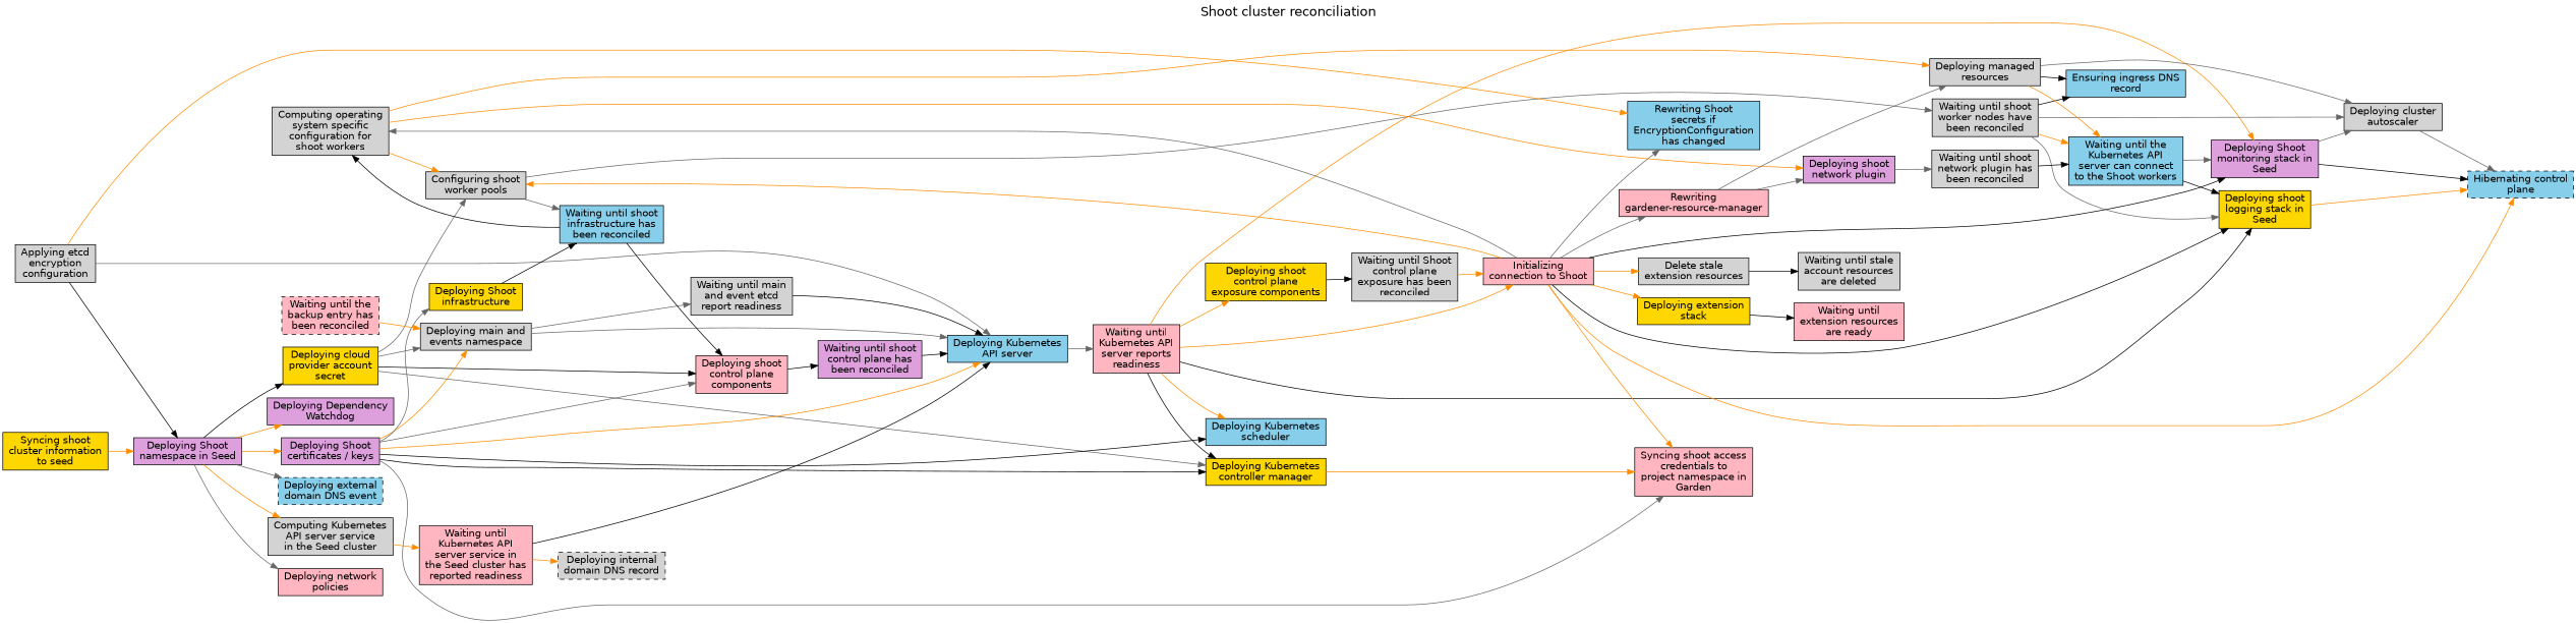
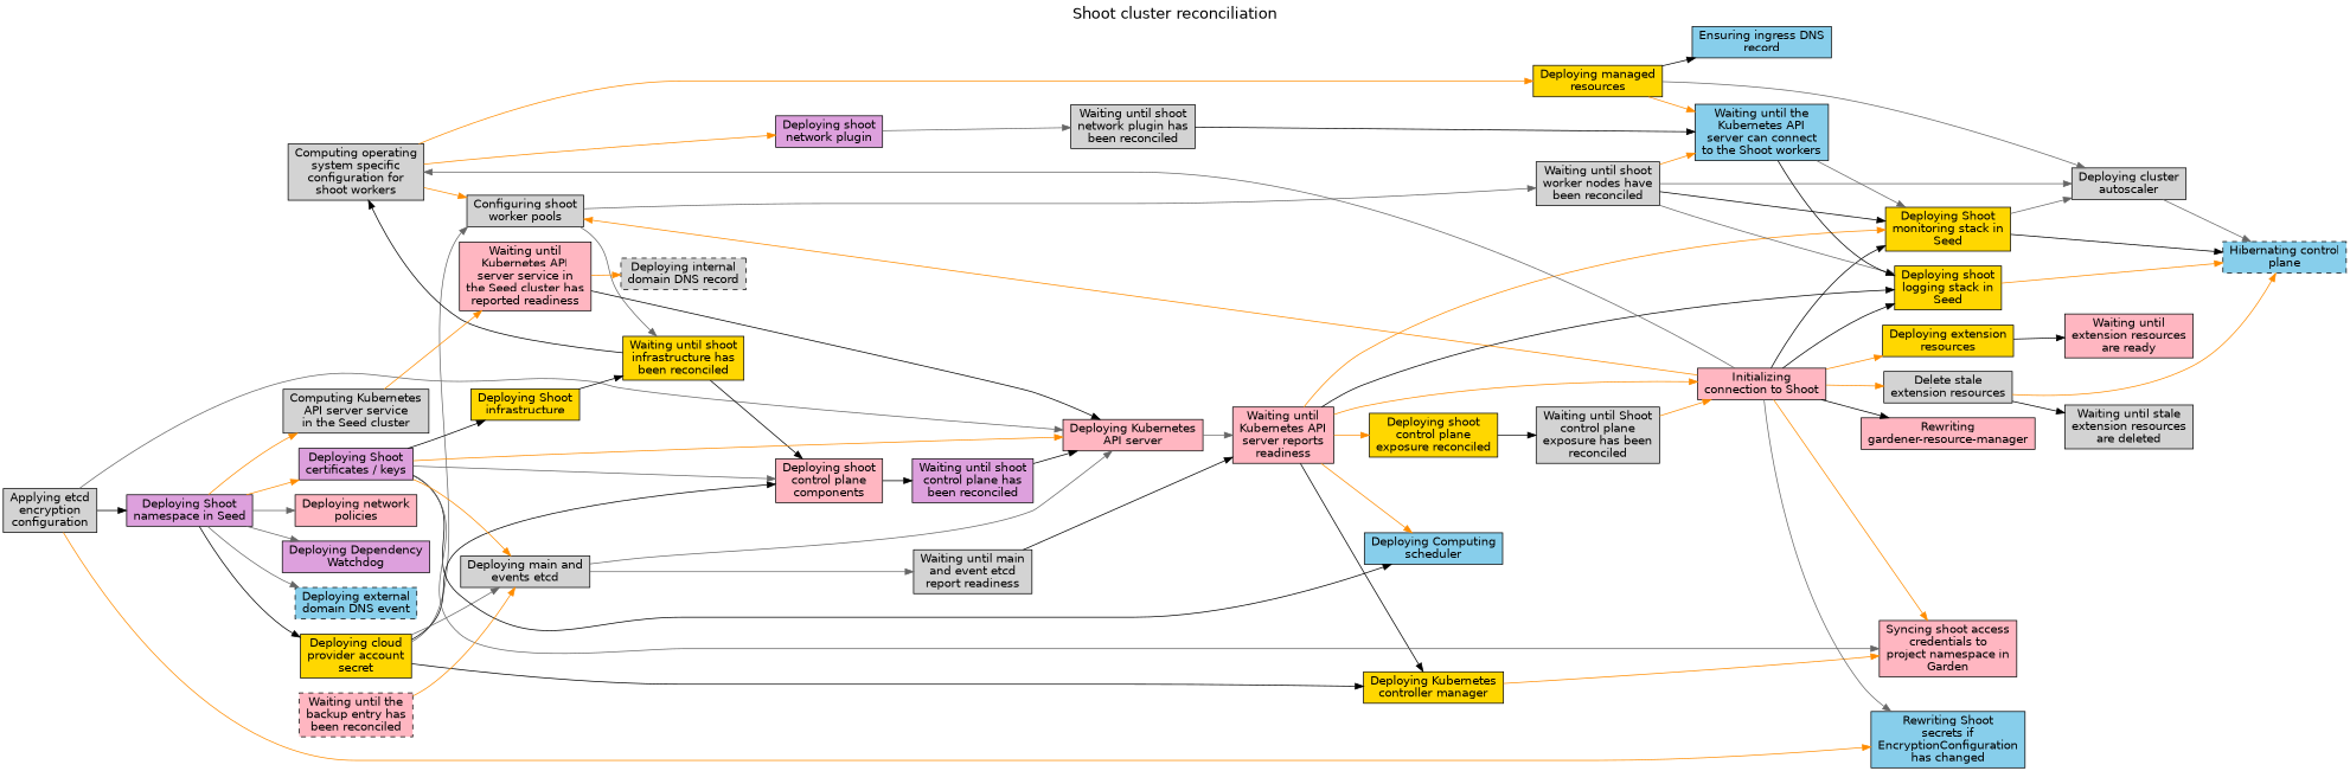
  strict digraph {
    fontname=Helvetica
    fontsize=18
    label="Shoot cluster reconciliation"
    labelloc=t
    rankdir=LR
    node [fillcolor=lightgrey fontname=Helvetica fontsize=14 group=mandatory shape=box style=filled]
    edge [color=darkorange]
    n1 [fillcolor=gold label="Deploying shoot\nlogging stack in\nSeed"]
    n2 [fillcolor=skyblue group=optional label="Hibernating control\nplane" style="filled,dashed"]
    n3 [fillcolor=lightpink label="Waiting until\nKubernetes API\nserver reports\nreadiness"]
    n4 [fillcolor=gold label="Deploying Kubernetes\ncontroller manager"]
-   n5 [fillcolor=plum label="Deploying Shoot\nmonitoring stack in\nSeed"]
-   n6 [fillcolor=skyblue label="Deploying Kubernetes\nscheduler"]
+   n5 [fillcolor=gold label="Deploying Shoot\nmonitoring stack in\nSeed"]
+   n6 [fillcolor=skyblue label="Deploying Computing\nscheduler"]
    n7 [fillcolor=lightpink label="Initializing\nconnection to Shoot"]
-   n8 [fillcolor=gold label="Deploying shoot\ncontrol plane\nexposure components"]
+   n8 [fillcolor=gold label="Deploying shoot\ncontrol plane\nexposure reconciled"]
    n9 [fillcolor=lightpink label="Syncing shoot access\ncredentials to\nproject namespace in\nGarden"]
    n10 [label="Deploying cluster\nautoscaler"]
    n11 [fillcolor=skyblue label="Rewriting Shoot\nsecrets if\nEncryptionConfiguration\nhas changed"]
    n12 [label="Configuring shoot\nworker pools"]
    n13 [label="Computing operating\nsystem specific\nconfiguration for\nshoot workers"]
-   n14 [fillcolor=gold label="Deploying extension\nstack"]
+   n14 [fillcolor=gold label="Deploying extension\nresources"]
    n15 [label="Delete stale\nextension resources"]
    n16 [fillcolor=lightpink label="Rewriting\ngardener-resource-manager"]
    n17 [label="Waiting until Shoot\ncontrol plane\nexposure has been\nreconciled"]
    n18 [label="Applying etcd\nencryption\nconfiguration"]
-   n19 [fillcolor=skyblue label="Deploying Kubernetes\nAPI server"]
+   n19 [fillcolor=lightpink label="Deploying Kubernetes\nAPI server"]
    n20 [fillcolor=plum label="Deploying Shoot\nnamespace in Seed"]
    n21 [fillcolor=plum label="Waiting until shoot\ncontrol plane has\nbeen reconciled"]
    n22 [label="Waiting until shoot\nworker nodes have\nbeen reconciled"]
    n23 [fillcolor=skyblue label="Waiting until the\nKubernetes API\nserver can connect\nto the Shoot workers"]
    n24 [fillcolor=gold label="Deploying cloud\nprovider account\nsecret"]
    n25 [fillcolor=lightpink label="Deploying shoot\ncontrol plane\ncomponents"]
-   n26 [label="Deploying main and\nevents namespace"]
+   n26 [label="Deploying main and\nevents etcd"]
    n27 [label="Waiting until main\nand event etcd\nreport readiness"]
    n28 [fillcolor=gold label="Deploying Shoot\ninfrastructure"]
-   n29 [fillcolor=skyblue label="Waiting until shoot\ninfrastructure has\nbeen reconciled"]
+   n29 [fillcolor=gold label="Waiting until shoot\ninfrastructure has\nbeen reconciled"]
    n30 [label="Waiting until shoot\nnetwork plugin has\nbeen reconciled"]
-   n31 [label="Deploying managed\nresources"]
+   n31 [fillcolor=gold label="Deploying managed\nresources"]
    n32 [fillcolor=plum label="Deploying shoot\nnetwork plugin"]
-   n33 [fillcolor=gold label="Syncing shoot\ncluster information\nto seed"]
    n34 [fillcolor=lightpink label="Deploying network\npolicies"]
    n35 [label="Computing Kubernetes\nAPI server service\nin the Seed cluster"]
    n36 [fillcolor=plum label="Deploying Dependency\nWatchdog"]
    n37 [fillcolor=plum label="Deploying Shoot\ncertificates / keys"]
    n38 [fillcolor=skyblue group=optional label="Deploying external\ndomain DNS event" style="filled,dashed"]
    n39 [fillcolor=lightpink group=optional label="Waiting until the\nbackup entry has\nbeen reconciled" style="filled,dashed"]
    n40 [fillcolor=lightpink label="Waiting until\nKubernetes API\nserver service in\nthe Seed cluster has\nreported readiness"]
    n41 [group=optional label="Deploying internal\ndomain DNS record" style="filled,dashed"]
    n42 [fillcolor=lightpink label="Waiting until\nextension resources\nare ready"]
    n43 [fillcolor=skyblue label="Ensuring ingress DNS\nrecord"]
-   n44 [label="Waiting until stale\naccount resources\nare deleted"]
+   n44 [label="Waiting until stale\nextension resources\nare deleted"]
    n1 -> n2
    n3 -> n1 [color=black]
    n3 -> n4 [color=black]
    n3 -> n5
    n3 -> n6
    n3 -> n7
    n3 -> n8
    n4 -> n9
    n5 -> n2 [color=black]
    n5 -> n10 [color=gray40]
    n7 -> n1 [color=black]
-   n7 -> n2
+   n15 -> n2
    n7 -> n5 [color=black]
    n7 -> n9
    n7 -> n11 [color=gray40]
    n7 -> n12
    n7 -> n13 [color=gray40]
    n7 -> n14
    n7 -> n15
-   n7 -> n16 [color=gray40]
+   n7 -> n16 [color=black]
    n8 -> n17 [color=black]
    n10 -> n2 [color=gray40]
    n12 -> n22 [color=gray40]
    n12 -> n29 [color=gray40]
    n13 -> n12
    n13 -> n31
    n13 -> n32
    n14 -> n42 [color=black]
    n15 -> n44 [color=black]
-   n16 -> n31 [color=gray40]
-   n16 -> n32 [color=gray40]
    n17 -> n7
    n18 -> n11
    n18 -> n19 [color=gray40]
    n18 -> n20 [color=black]
    n19 -> n3 [color=gray40]
    n20 -> n24 [color=black]
    n20 -> n34 [color=gray40]
    n20 -> n35
-   n20 -> n36
+   n20 -> n36 [color=gray40]
    n20 -> n37
    n20 -> n38 [color=gray40]
    n21 -> n19 [color=black]
    n22 -> n1 [color=gray40]
-   n22 -> n43 [color=black]
+   n22 -> n5 [color=black]
    n22 -> n10 [color=gray40]
    n22 -> n23
    n23 -> n1 [color=black]
    n23 -> n5 [color=gray40]
-   n24 -> n4 [color=gray40]
+   n24 -> n4 [color=black]
    n24 -> n12 [color=gray40]
    n24 -> n25 [color=black]
    n24 -> n26 [color=gray40]
    n25 -> n21 [color=black]
    n26 -> n19 [color=gray40]
    n26 -> n27 [color=gray40]
-   n27 -> n19 [color=black]
+   n27 -> n3 [color=black]
    n28 -> n29 [color=black]
    n29 -> n13 [color=black]
    n29 -> n25 [color=black]
    n30 -> n23 [color=black]
    n31 -> n10 [color=gray40]
    n31 -> n23
    n31 -> n43 [color=black]
    n32 -> n30 [color=gray40]
-   n33 -> n20
    n35 -> n40
-   n37 -> n4 [color=black]
    n37 -> n6 [color=black]
    n37 -> n9 [color=gray40]
    n37 -> n19
    n37 -> n25 [color=gray40]
    n37 -> n26
-   n37 -> n28 [color=gray40]
+   n37 -> n28 [color=black]
    n39 -> n26
    n40 -> n19 [color=black]
    n40 -> n41
  }
